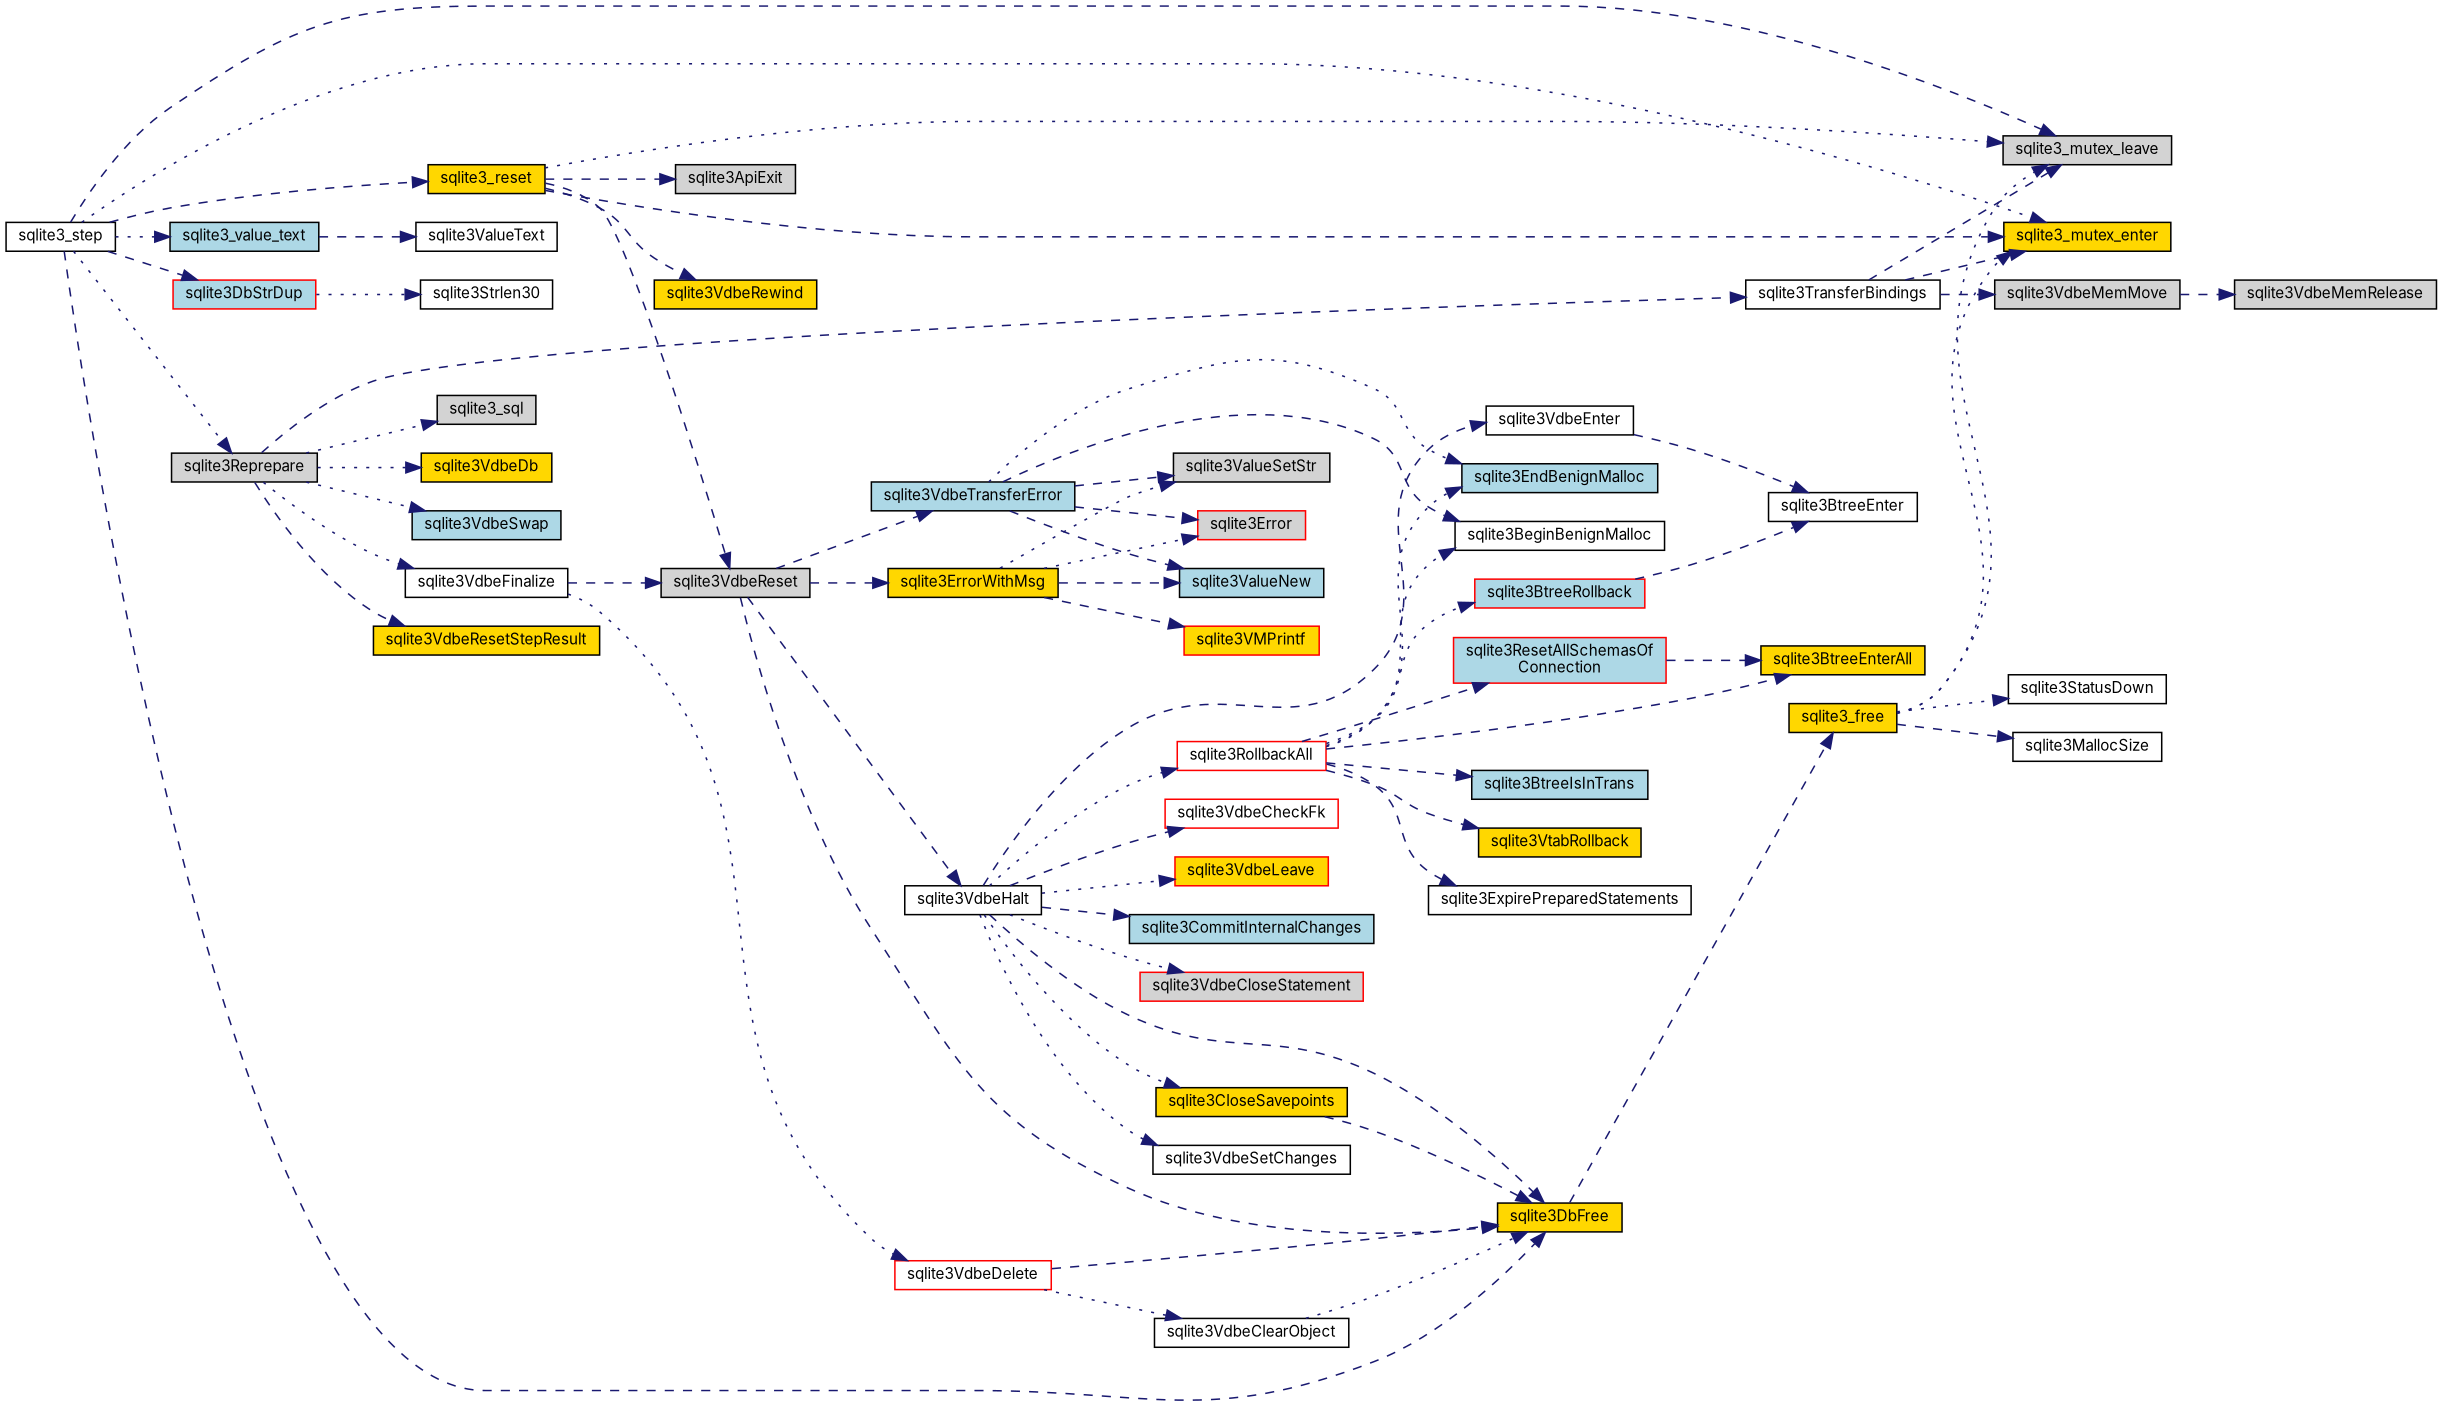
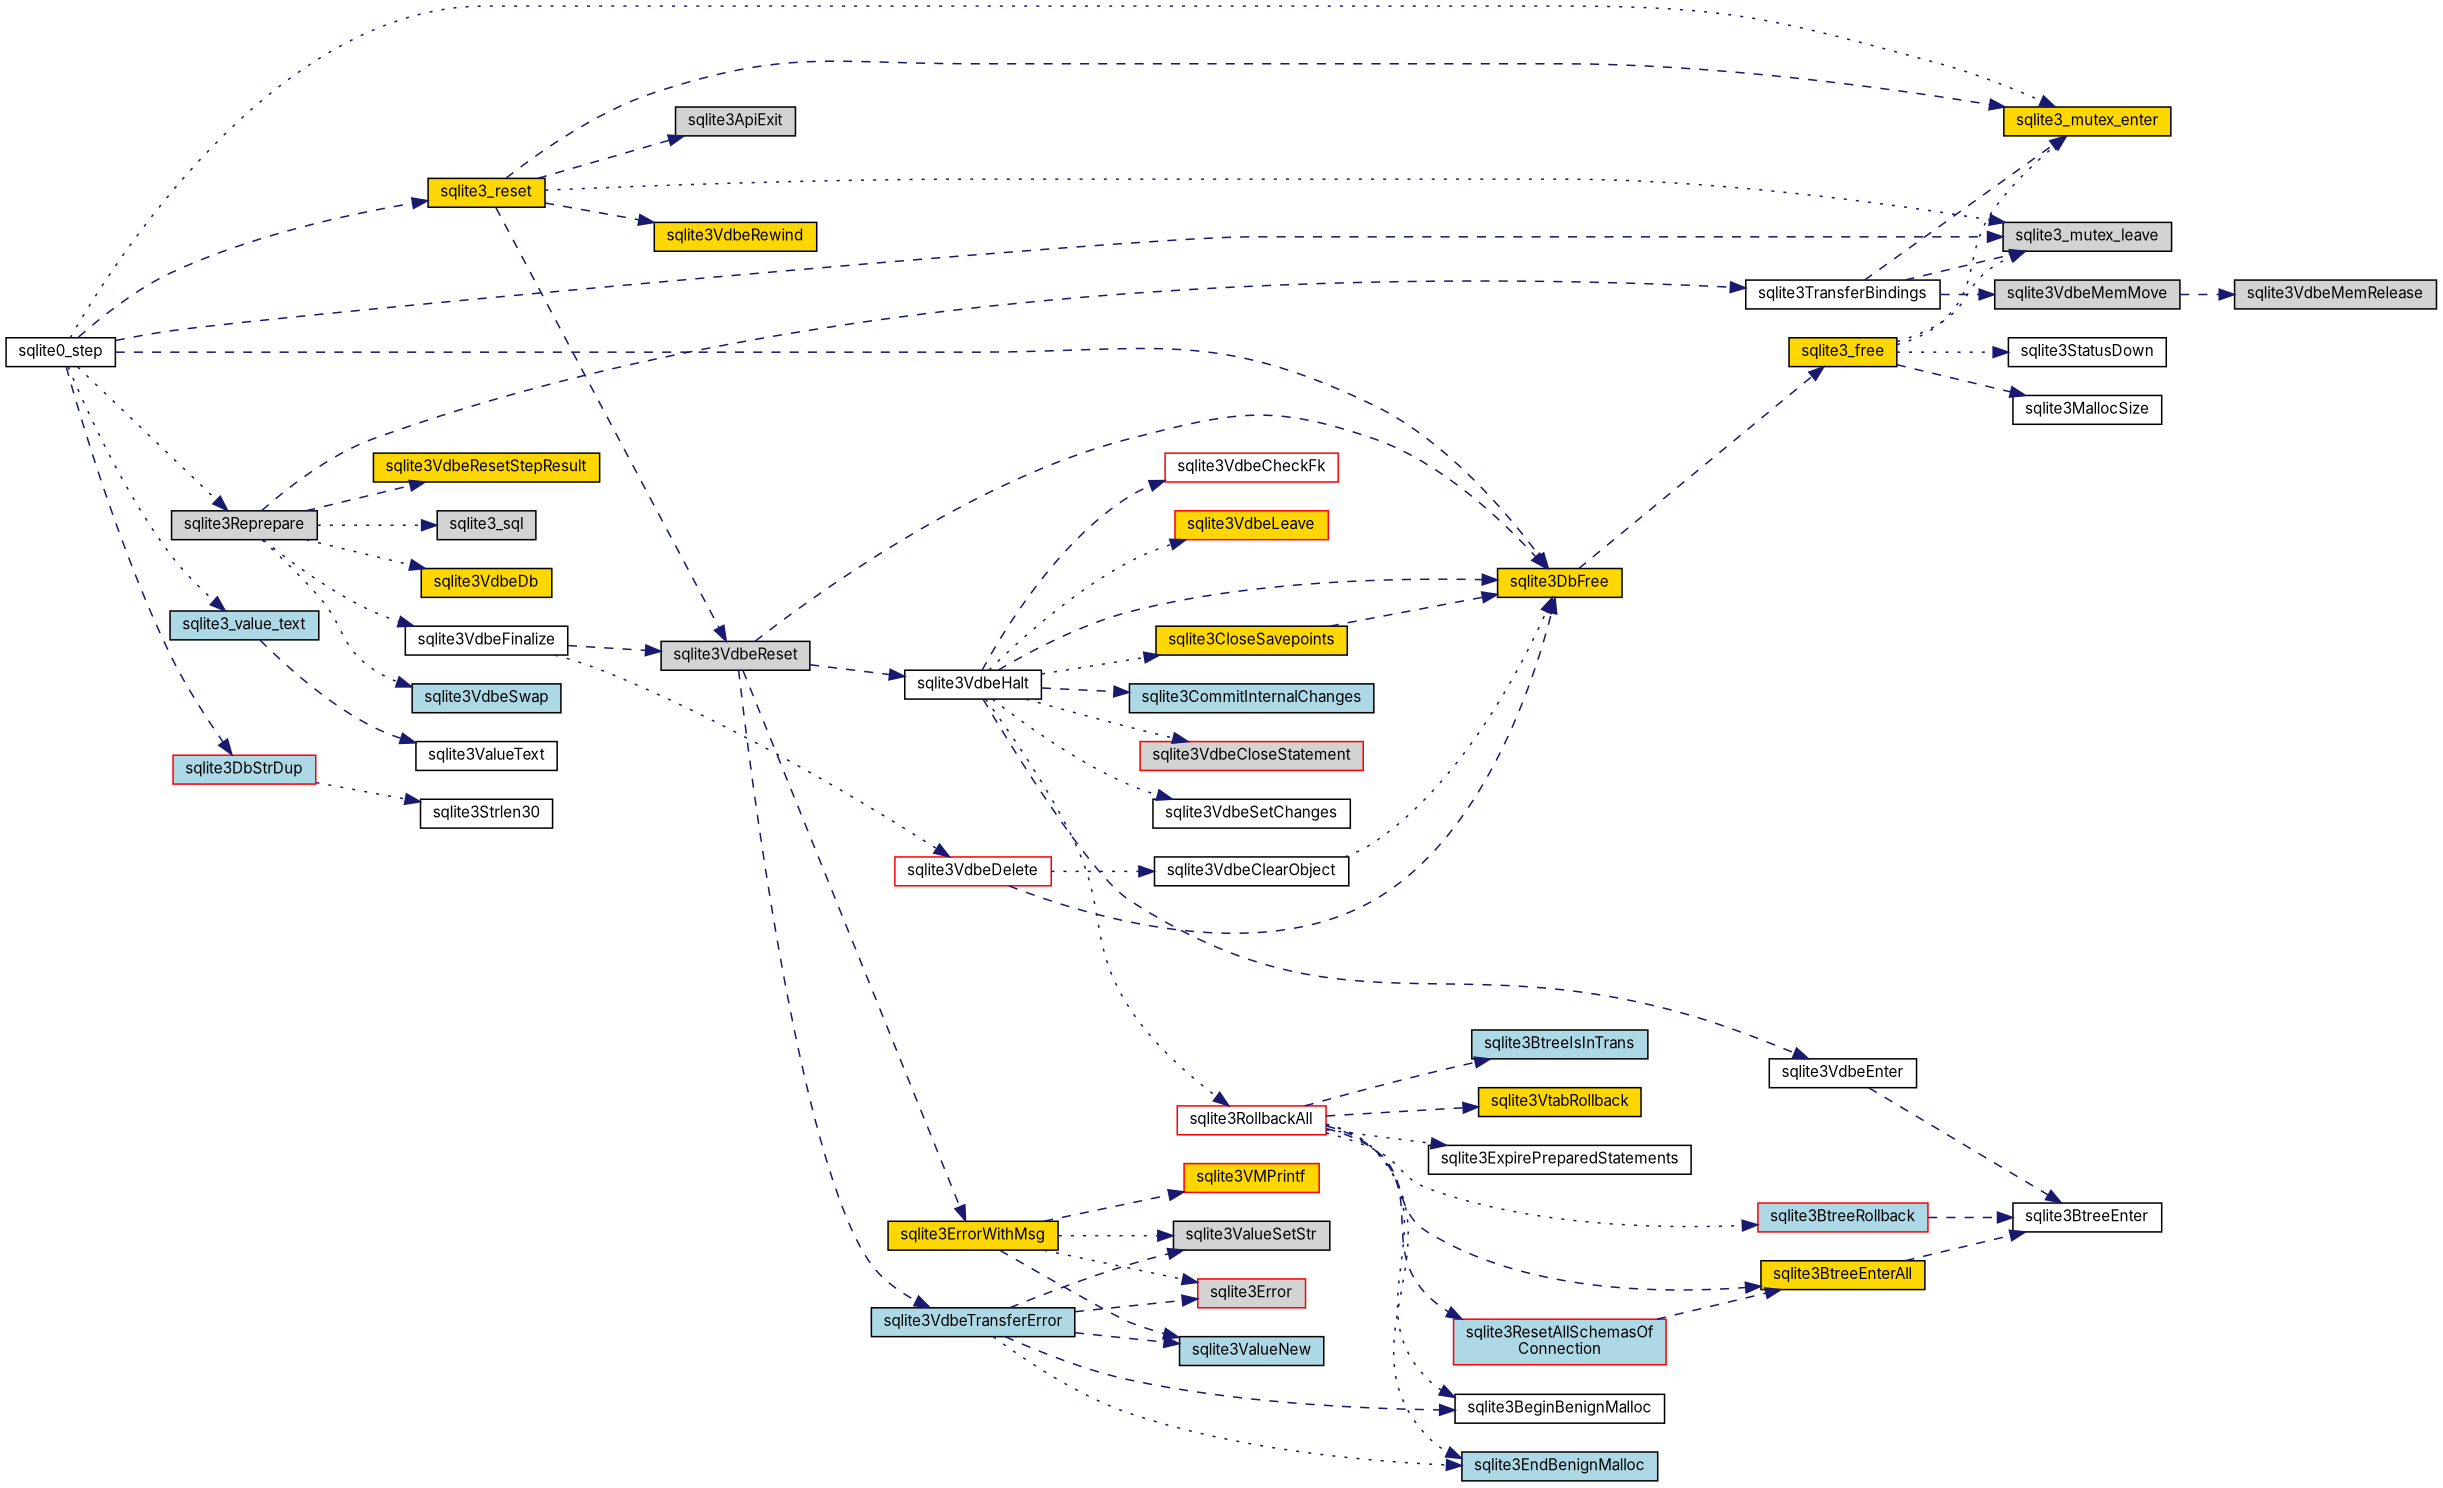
  digraph {
    fontname=Inter
    rankdir=LR
    node [color=black fillcolor=white fontname=Inter fontsize=10 shape=record style=filled]
    edge [color=midnightblue fontname=Inter fontsize=10 labelfontname=Helvetica labelfontsize=10 style=dashed]
-   n1 [fontcolor=black height=0.2 label=sqlite3_step width=0.4]
+   n1 [fontcolor=black height=0.2 label=sqlite0_step width=0.4]
    n2 [fillcolor=gold height=0.2 label=sqlite3_mutex_enter width=0.4]
    n3 [fillcolor=lightgrey height=0.2 label=sqlite3_mutex_leave width=0.4]
    n4 [fillcolor=gold height=0.2 label=sqlite3_reset width=0.4]
    n5 [fillcolor=gold height=0.2 label=sqlite3DbFree width=0.4]
    n6 [fillcolor=lightblue height=0.2 label=sqlite3_value_text width=0.4]
    n7 [color=red fillcolor=lightblue height=0.2 label=sqlite3DbStrDup width=0.4]
    n8 [fillcolor=lightgrey height=0.2 label=sqlite3Reprepare width=0.4]
    n9 [fillcolor=lightgrey height=0.2 label=sqlite3ApiExit width=0.4]
    n10 [fillcolor=lightgrey height=0.2 label=sqlite3VdbeReset width=0.4]
    n11 [fillcolor=gold height=0.2 label=sqlite3VdbeRewind width=0.4]
    n12 [fillcolor=gold height=0.2 label=sqlite3_free width=0.4]
    n13 [height=0.2 label=sqlite3ValueText width=0.4]
    n14 [height=0.2 label=sqlite3Strlen30 width=0.4]
    n15 [fillcolor=lightgrey height=0.2 label=sqlite3_sql width=0.4]
    n16 [fillcolor=gold height=0.2 label=sqlite3VdbeDb width=0.4]
    n17 [fillcolor=lightblue height=0.2 label=sqlite3VdbeSwap width=0.4]
    n18 [height=0.2 label=sqlite3TransferBindings width=0.4]
    n19 [fillcolor=gold height=0.2 label=sqlite3VdbeResetStepResult width=0.4]
    n20 [height=0.2 label=sqlite3VdbeFinalize width=0.4]
    n21 [height=0.2 label=sqlite3VdbeHalt width=0.4]
    n22 [fillcolor=lightblue height=0.2 label=sqlite3VdbeTransferError width=0.4]
    n23 [fillcolor=gold height=0.2 label=sqlite3ErrorWithMsg width=0.4]
    n24 [height=0.2 label=sqlite3VdbeEnter width=0.4]
    n25 [color=red height=0.2 label=sqlite3RollbackAll width=0.4]
    n26 [fillcolor=gold height=0.2 label=sqlite3CloseSavepoints width=0.4]
    n27 [color=red height=0.2 label=sqlite3VdbeCheckFk width=0.4]
    n28 [color=red fillcolor=gold height=0.2 label=sqlite3VdbeLeave width=0.4]
    n29 [fillcolor=lightblue height=0.2 label=sqlite3CommitInternalChanges width=0.4]
    n30 [color=red fillcolor=lightgrey height=0.2 label=sqlite3VdbeCloseStatement width=0.4]
    n31 [height=0.2 label=sqlite3VdbeSetChanges width=0.4]
    n32 [height=0.2 label=sqlite3BeginBenignMalloc width=0.4]
    n33 [fillcolor=lightblue height=0.2 label=sqlite3EndBenignMalloc width=0.4]
    n34 [fillcolor=lightblue height=0.2 label=sqlite3ValueNew width=0.4]
    n35 [fillcolor=lightgrey height=0.2 label=sqlite3ValueSetStr width=0.4]
    n36 [color=red fillcolor=lightgrey height=0.2 label=sqlite3Error width=0.4]
    n37 [color=red fillcolor=gold height=0.2 label=sqlite3VMPrintf width=0.4]
    n38 [height=0.2 label=sqlite3BtreeEnter width=0.4]
    n39 [fillcolor=gold height=0.2 label=sqlite3BtreeEnterAll width=0.4]
    n40 [fillcolor=lightblue height=0.2 label=sqlite3BtreeIsInTrans width=0.4]
    n41 [color=red fillcolor=lightblue height=0.2 label=sqlite3BtreeRollback width=0.4]
    n42 [fillcolor=gold height=0.2 label=sqlite3VtabRollback width=0.4]
    n43 [height=0.2 label=sqlite3ExpirePreparedStatements width=0.4]
    n44 [color=red fillcolor=lightblue height=0.2 label="sqlite3ResetAllSchemasOf\lConnection" width=0.4]
    n45 [height=0.2 label=sqlite3MallocSize width=0.4]
    n46 [height=0.2 label=sqlite3StatusDown width=0.4]
    n47 [fillcolor=lightgrey height=0.2 label=sqlite3VdbeMemMove width=0.4]
    n48 [color=red height=0.2 label=sqlite3VdbeDelete width=0.4]
    n49 [fillcolor=lightgrey height=0.2 label=sqlite3VdbeMemRelease width=0.4]
    n50 [height=0.2 label=sqlite3VdbeClearObject width=0.4]
    n1 -> n2 [style=dotted]
    n1 -> n3
    n1 -> n4
    n1 -> n5
    n1 -> n6 [style=dotted]
    n1 -> n7
    n1 -> n8 [style=dotted]
    n4 -> n2
    n4 -> n3 [style=dotted]
    n4 -> n9
    n4 -> n10
    n4 -> n11
    n5 -> n12
    n6 -> n13
    n7 -> n14 [style=dotted]
    n8 -> n15 [style=dotted]
    n8 -> n16 [style=dotted]
    n8 -> n17 [style=dotted]
    n8 -> n18
    n8 -> n19
    n8 -> n20 [style=dotted]
    n10 -> n5
    n10 -> n21
    n10 -> n22
    n10 -> n23
    n12 -> n2 [style=dotted]
    n12 -> n3 [style=dotted]
    n12 -> n45
    n12 -> n46 [style=dotted]
    n18 -> n2
    n18 -> n3
    n18 -> n47
    n20 -> n10
    n20 -> n48 [style=dotted]
    n21 -> n5
    n21 -> n24
    n21 -> n25 [style=dotted]
    n21 -> n26 [style=dotted]
    n21 -> n27
    n21 -> n28 [style=dotted]
    n21 -> n29
    n21 -> n30 [style=dotted]
    n21 -> n31 [style=dotted]
    n22 -> n32
    n22 -> n33 [style=dotted]
    n22 -> n34
    n22 -> n35
    n22 -> n36
    n23 -> n34
    n23 -> n35 [style=dotted]
    n23 -> n36 [style=dotted]
    n23 -> n37
    n24 -> n38
    n25 -> n32 [style=dotted]
    n25 -> n33 [style=dotted]
    n25 -> n39
    n25 -> n40
    n25 -> n41 [style=dotted]
    n25 -> n42
-   n25 -> n43
+   n25 -> n43 [style=dotted]
    n25 -> n44
    n26 -> n5
+   n39 -> n38
    n41 -> n38
    n44 -> n39
    n47 -> n49
    n48 -> n5
    n48 -> n50 [style=dotted]
    n50 -> n5 [style=dotted]
  }
